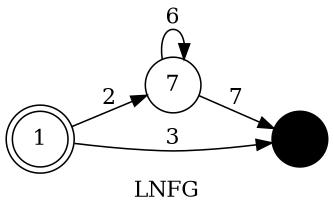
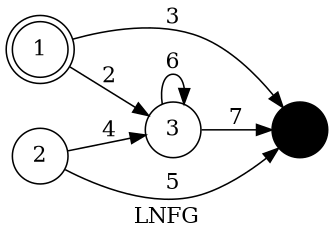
  digraph {
    color=lightgrey
    label=LNFG
    rankdir=LR
    style=filled
    node [shape=circle]
    1 [shape=doublecircle]
-   3 [label=7]
+   3
    4 [color=black style=filled]
+   2
    1 -> 3 [label=2]
    1 -> 4 [label=3]
    3 -> 3 [label=6]
    3 -> 4 [label=7]
+   2 -> 3 [label=4]
+   2 -> 4 [label=5]
  }
